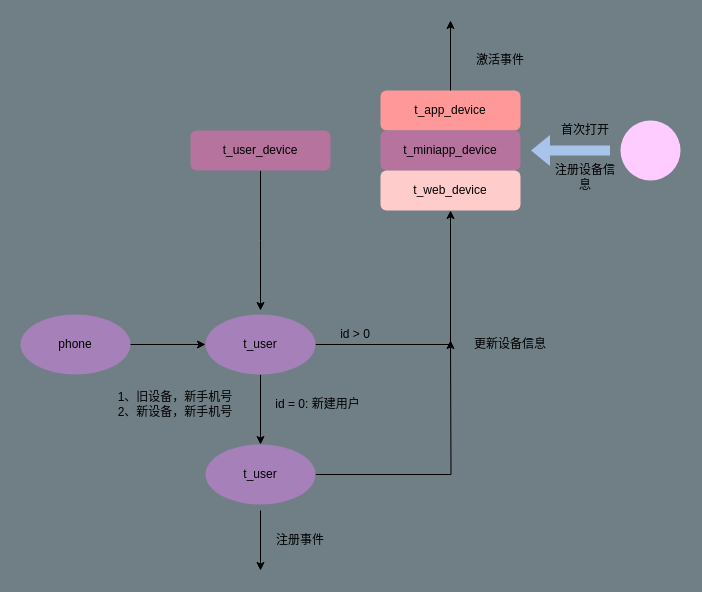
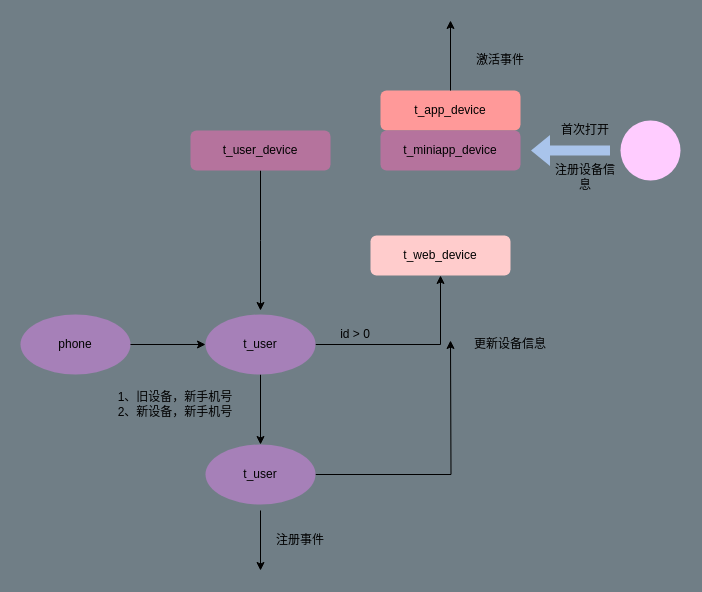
  <mxCell id="0" />
  <mxCell id="1" parent="0" />
  <mxCell id="2" value="t_app_device" style="rounded=1;whiteSpace=wrap;html=1;strokeColor=none;fillColor=#FF9999;" parent="1" vertex="1"><mxGeometry x="380" y="90" width="140" height="40" as="geometry" /></mxCell>
  <mxCell id="3" value="t_miniapp_device" style="rounded=1;whiteSpace=wrap;html=1;strokeColor=none;fillColor=#B5739D;" parent="1" vertex="1"><mxGeometry x="380" y="130" width="140" height="40" as="geometry" /></mxCell>
- <mxCell id="4" value="t_web_device" style="rounded=1;whiteSpace=wrap;html=1;strokeColor=none;fillColor=#FFCCCC;" parent="1" vertex="1"><mxGeometry x="380" y="170" width="140" height="40" as="geometry" /></mxCell>
+ <mxCell id="4" value="t_web_device" style="rounded=1;whiteSpace=wrap;html=1;strokeColor=none;fillColor=#FFCCCC;" parent="1" vertex="1"><mxGeometry x="370" y="235" width="140" height="40" as="geometry" /></mxCell>
  <mxCell id="5" value="" style="ellipse;whiteSpace=wrap;html=1;aspect=fixed;strokeColor=none;fillColor=#FFCCFF;" parent="1" vertex="1"><mxGeometry x="620" y="120" width="60" height="60" as="geometry" /></mxCell>
  <mxCell id="6" value="" style="shape=flexArrow;endArrow=classic;html=1;strokeColor=none;fillColor=#A9C4EB;" parent="1" edge="1"><mxGeometry width="50" height="50" relative="1" as="geometry"><mxPoint x="610" y="150" as="sourcePoint" /><mxPoint x="530" y="150" as="targetPoint" /></mxGeometry></mxCell>
  <mxCell id="7" value="&lt;br&gt;注册设备信息" style="text;html=1;strokeColor=none;fillColor=none;align=center;verticalAlign=middle;whiteSpace=wrap;rounded=0;" parent="1" vertex="1"><mxGeometry x="550" y="160" width="70" height="20" as="geometry" /></mxCell>
  <mxCell id="8" value="首次打开" style="text;html=1;strokeColor=none;fillColor=none;align=center;verticalAlign=middle;whiteSpace=wrap;rounded=0;" parent="1" vertex="1"><mxGeometry x="550" y="120" width="70" height="20" as="geometry" /></mxCell>
  <mxCell id="9" value="phone" style="ellipse;whiteSpace=wrap;html=1;strokeColor=none;fillColor=#A680B8;" parent="1" vertex="1"><mxGeometry x="20" y="314" width="110" height="60" as="geometry" /></mxCell>
  <mxCell id="10" style="edgeStyle=orthogonalEdgeStyle;rounded=0;orthogonalLoop=1;jettySize=auto;html=1;fillColor=#A9C4EB;entryX=0.5;entryY=1;entryDx=0;entryDy=0;" parent="1" source="12" target="4" edge="1"><mxGeometry relative="1" as="geometry"><mxPoint x="395" y="344" as="targetPoint" /></mxGeometry></mxCell>
  <mxCell id="11" style="edgeStyle=orthogonalEdgeStyle;rounded=0;orthogonalLoop=1;jettySize=auto;html=1;entryX=0.5;entryY=0;entryDx=0;entryDy=0;fillColor=#A9C4EB;" parent="1" source="12" target="15" edge="1"><mxGeometry relative="1" as="geometry" /></mxCell>
  <mxCell id="12" value="t_user" style="ellipse;whiteSpace=wrap;html=1;strokeColor=none;fillColor=#A680B8;" parent="1" vertex="1"><mxGeometry x="205" y="314" width="110" height="60" as="geometry" /></mxCell>
  <mxCell id="13" value="id &amp;gt; 0" style="text;html=1;strokeColor=none;fillColor=none;align=center;verticalAlign=middle;whiteSpace=wrap;rounded=0;" parent="1" vertex="1"><mxGeometry x="335" y="324" width="40" height="20" as="geometry" /></mxCell>
  <mxCell id="14" style="edgeStyle=orthogonalEdgeStyle;rounded=0;orthogonalLoop=1;jettySize=auto;html=1;startArrow=none;startFill=0;endArrow=classic;endFill=1;fillColor=#A9C4EB;" parent="1" source="15" edge="1"><mxGeometry relative="1" as="geometry"><mxPoint x="450" y="340" as="targetPoint" /></mxGeometry></mxCell>
  <mxCell id="15" value="t_user" style="ellipse;whiteSpace=wrap;html=1;strokeColor=none;fillColor=#A680B8;" parent="1" vertex="1"><mxGeometry x="205" y="444" width="110" height="60" as="geometry" /></mxCell>
- <mxCell id="16" value="id = 0: 新建用户" style="text;html=1;strokeColor=none;fillColor=none;align=center;verticalAlign=middle;whiteSpace=wrap;rounded=0;" parent="1" vertex="1"><mxGeometry x="255" y="394" width="125" height="20" as="geometry" /></mxCell>
  <mxCell id="17" style="edgeStyle=orthogonalEdgeStyle;rounded=0;orthogonalLoop=1;jettySize=auto;html=1;entryX=0;entryY=0.5;entryDx=0;entryDy=0;fillColor=#A9C4EB;exitX=1;exitY=0.5;exitDx=0;exitDy=0;" parent="1" source="9" target="12" edge="1"><mxGeometry relative="1" as="geometry"><mxPoint x="145" y="344" as="sourcePoint" /></mxGeometry></mxCell>
  <mxCell id="18" style="edgeStyle=orthogonalEdgeStyle;rounded=0;orthogonalLoop=1;jettySize=auto;html=1;" edge="1" parent="1" source="19"><mxGeometry relative="1" as="geometry"><mxPoint x="260" y="310" as="targetPoint" /></mxGeometry></mxCell>
  <mxCell id="19" value="t_user_device" style="rounded=1;whiteSpace=wrap;html=1;strokeColor=none;fillColor=#B5739D;" parent="1" vertex="1"><mxGeometry x="190" y="130" width="140" height="40" as="geometry" /></mxCell>
  <mxCell id="20" value="1、旧设备，新手机号&lt;br&gt;2、新设备，新手机号" style="text;html=1;strokeColor=none;fillColor=none;align=center;verticalAlign=middle;whiteSpace=wrap;rounded=0;" parent="1" vertex="1"><mxGeometry x="110" y="384" width="130" height="40" as="geometry" /></mxCell>
  <mxCell id="21" value="更新设备信息" style="text;html=1;strokeColor=none;fillColor=none;align=center;verticalAlign=middle;whiteSpace=wrap;rounded=0;" vertex="1" parent="1"><mxGeometry x="440" y="334" width="140" height="20" as="geometry" /></mxCell>
  <mxCell id="22" value="" style="endArrow=classic;html=1;" edge="1" parent="1"><mxGeometry width="50" height="50" relative="1" as="geometry"><mxPoint x="260" y="510" as="sourcePoint" /><mxPoint x="260" y="570" as="targetPoint" /></mxGeometry></mxCell>
  <mxCell id="23" value="注册事件" style="text;html=1;strokeColor=none;fillColor=none;align=center;verticalAlign=middle;whiteSpace=wrap;rounded=0;" vertex="1" parent="1"><mxGeometry y="530" width="60" height="20" as="geometry" x="270" /></mxCell>
  <mxCell id="24" value="" style="endArrow=classic;html=1;exitX=0.5;exitY=0;exitDx=0;exitDy=0;" edge="1" parent="1" source="2"><mxGeometry width="50" height="50" relative="1" as="geometry"><mxPoint x="430" y="70" as="sourcePoint" /><mxPoint x="450" y="20" as="targetPoint" /></mxGeometry></mxCell>
  <mxCell id="25" value="激活事件" style="text;html=1;strokeColor=none;fillColor=none;align=center;verticalAlign=middle;whiteSpace=wrap;rounded=0;" vertex="1" parent="1"><mxGeometry x="460" y="50" width="80" height="20" as="geometry" /></mxCell>
